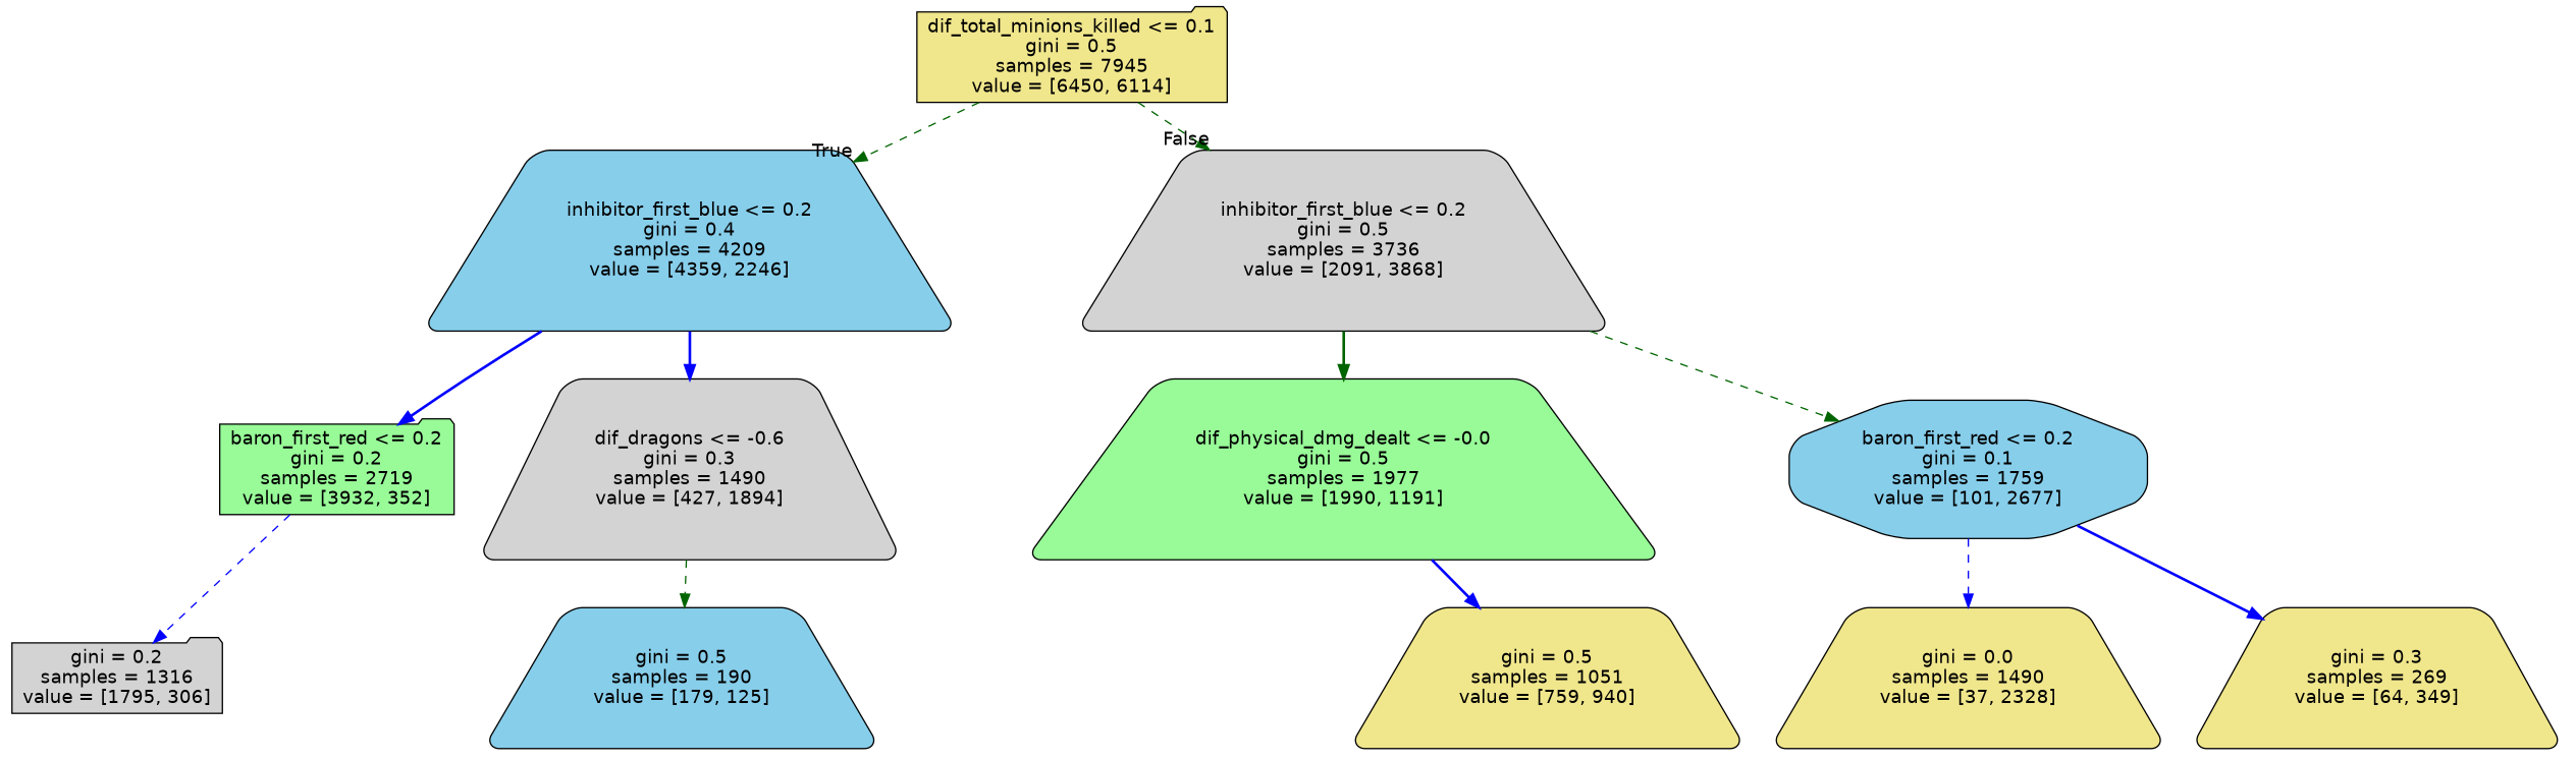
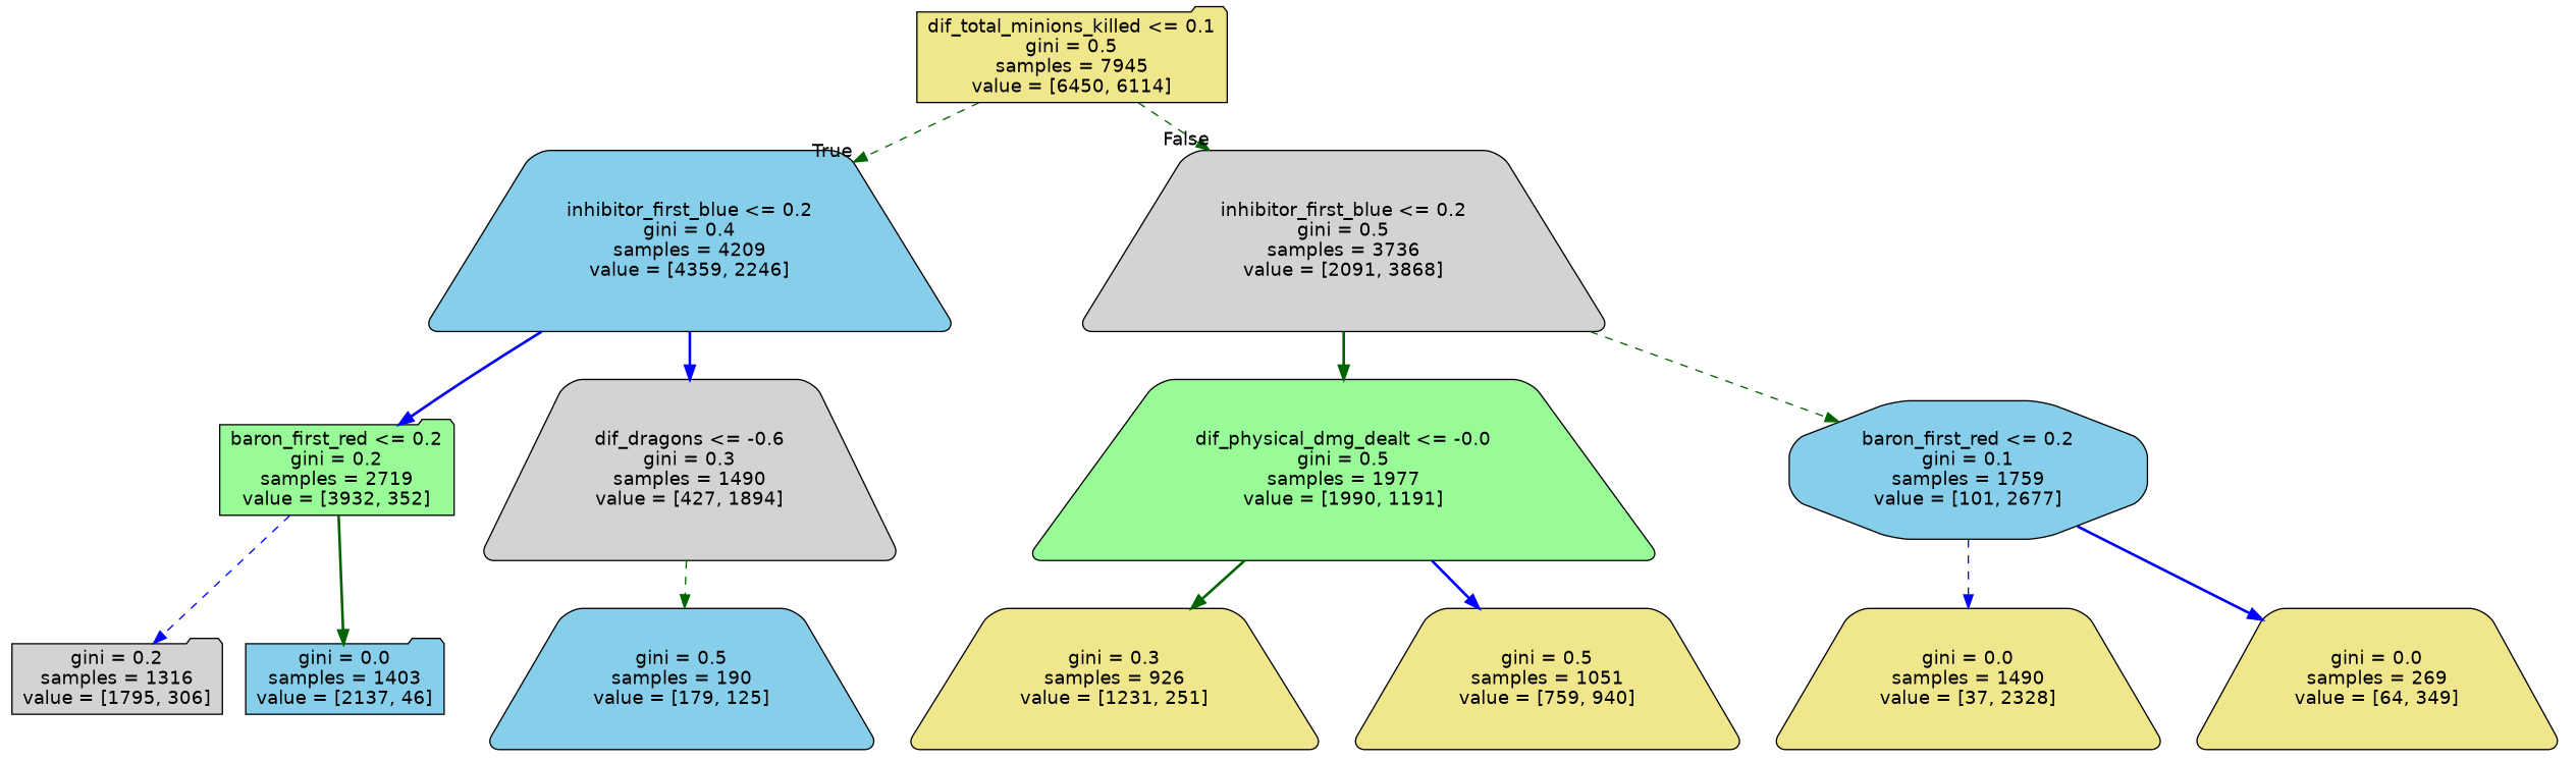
  digraph {
    node [color=black fillcolor=khaki fontname=helvetica shape=trapezium style="filled, rounded"]
    edge [color=darkgreen fontname=helvetica style=bold]
    n1 [label="dif_total_minions_killed <= 0.1\ngini = 0.5\nsamples = 7945\nvalue = [6450, 6114]" shape=folder]
    n2 [fillcolor=skyblue label="inhibitor_first_blue <= 0.2\ngini = 0.4\nsamples = 4209\nvalue = [4359, 2246]"]
    n3 [fillcolor=lightgrey label="inhibitor_first_blue <= 0.2\ngini = 0.5\nsamples = 3736\nvalue = [2091, 3868]"]
    n4 [fillcolor=palegreen label="baron_first_red <= 0.2\ngini = 0.2\nsamples = 2719\nvalue = [3932, 352]" shape=folder]
    n5 [fillcolor=lightgrey label="dif_dragons <= -0.6\ngini = 0.3\nsamples = 1490\nvalue = [427, 1894]"]
    n6 [fillcolor=palegreen label="dif_physical_dmg_dealt <= -0.0\ngini = 0.5\nsamples = 1977\nvalue = [1990, 1191]"]
    n7 [fillcolor=skyblue label="baron_first_red <= 0.2\ngini = 0.1\nsamples = 1759\nvalue = [101, 2677]" shape=octagon]
    n8 [fillcolor=lightgrey label="gini = 0.2\nsamples = 1316\nvalue = [1795, 306]" shape=folder]
+   n9 [fillcolor=skyblue label="gini = 0.0\nsamples = 1403\nvalue = [2137, 46]" shape=folder]
    n10 [fillcolor=skyblue label="gini = 0.5\nsamples = 190\nvalue = [179, 125]"]
+   n11 [label="gini = 0.3\nsamples = 926\nvalue = [1231, 251]"]
    n12 [label="gini = 0.5\nsamples = 1051\nvalue = [759, 940]"]
    n13 [label="gini = 0.0\nsamples = 1490\nvalue = [37, 2328]"]
-   n14 [label="gini = 0.3\nsamples = 269\nvalue = [64, 349]"]
+   n14 [label="gini = 0.0\nsamples = 269\nvalue = [64, 349]"]
    n1 -> n2 [headlabel=True labelangle=45 labeldistance=2.5 style=dashed]
    n1 -> n3 [headlabel=False labelangle=-45 labeldistance=2.5 style=dashed]
    n2 -> n4 [color=blue]
    n2 -> n5 [color=blue]
    n3 -> n6
    n3 -> n7 [style=dashed]
    n4 -> n8 [color=blue style=dashed]
+   n4 -> n9
    n5 -> n10 [style=dashed]
+   n6 -> n11
    n6 -> n12 [color=blue]
    n7 -> n13 [color=blue style=dashed]
    n7 -> n14 [color=blue]
  }
